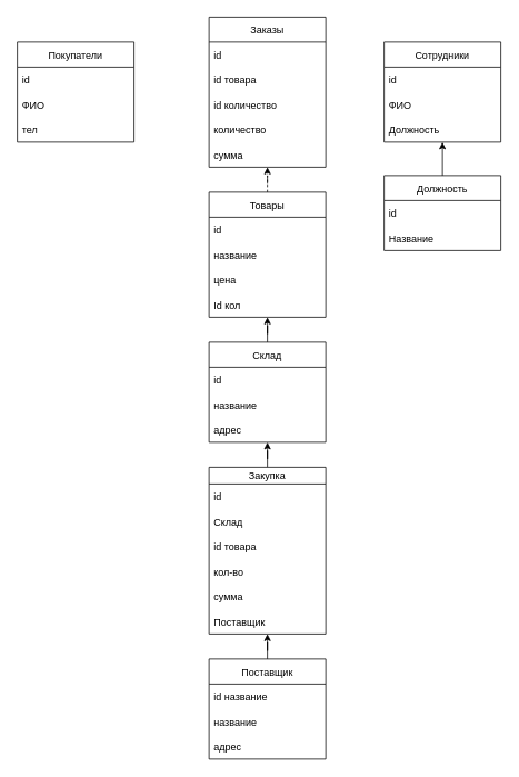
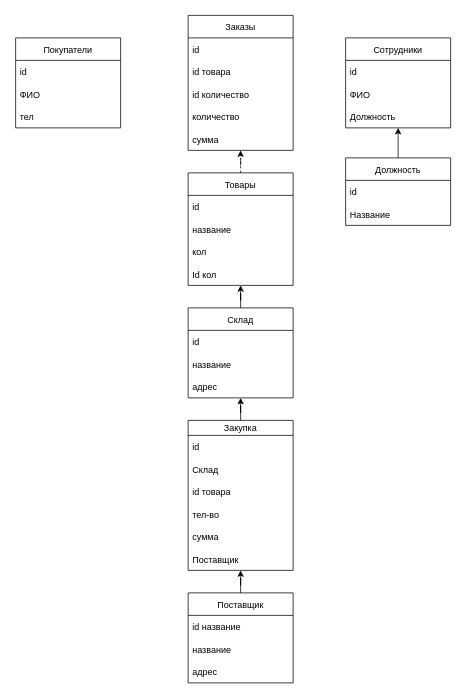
  <mxCell id="0" />
  <mxCell id="1" parent="0" />
  <mxCell id="2" value="Покупатели" style="swimlane;fontStyle=0;childLayout=stackLayout;horizontal=1;startSize=30;horizontalStack=0;resizeParent=1;resizeParentMax=0;resizeLast=0;collapsible=1;marginBottom=0;" vertex="1" parent="1"><mxGeometry x="20" y="50" width="140" height="120" as="geometry" /></mxCell>
  <mxCell id="3" value="id" style="text;strokeColor=none;fillColor=none;align=left;verticalAlign=middle;spacingLeft=4;spacingRight=4;overflow=hidden;points=[[0,0.5],[1,0.5]];portConstraint=eastwest;rotatable=0;" vertex="1" parent="2"><mxGeometry y="30" width="140" height="30" as="geometry" /></mxCell>
  <mxCell id="4" value="ФИО" style="text;strokeColor=none;fillColor=none;align=left;verticalAlign=middle;spacingLeft=4;spacingRight=4;overflow=hidden;points=[[0,0.5],[1,0.5]];portConstraint=eastwest;rotatable=0;" vertex="1" parent="2"><mxGeometry y="60" width="140" height="30" as="geometry" /></mxCell>
  <mxCell id="5" value="тел" style="text;strokeColor=none;fillColor=none;align=left;verticalAlign=middle;spacingLeft=4;spacingRight=4;overflow=hidden;points=[[0,0.5],[1,0.5]];portConstraint=eastwest;rotatable=0;" vertex="1" parent="2"><mxGeometry y="90" width="140" height="30" as="geometry" /></mxCell>
  <mxCell id="6" value="Заказы" style="swimlane;fontStyle=0;childLayout=stackLayout;horizontal=1;startSize=30;horizontalStack=0;resizeParent=1;resizeParentMax=0;resizeLast=0;collapsible=1;marginBottom=0;" vertex="1" parent="1"><mxGeometry x="250" y="20" width="140" height="180" as="geometry" /></mxCell>
  <mxCell id="7" value="id" style="text;strokeColor=none;fillColor=none;align=left;verticalAlign=middle;spacingLeft=4;spacingRight=4;overflow=hidden;points=[[0,0.5],[1,0.5]];portConstraint=eastwest;rotatable=0;" vertex="1" parent="6"><mxGeometry y="30" width="140" height="30" as="geometry" /></mxCell>
  <mxCell id="8" value="id товара" style="text;strokeColor=none;fillColor=none;align=left;verticalAlign=middle;spacingLeft=4;spacingRight=4;overflow=hidden;points=[[0,0.5],[1,0.5]];portConstraint=eastwest;rotatable=0;" vertex="1" parent="6"><mxGeometry y="60" width="140" height="30" as="geometry" /></mxCell>
  <mxCell id="9" value="id количество" style="text;strokeColor=none;fillColor=none;align=left;verticalAlign=middle;spacingLeft=4;spacingRight=4;overflow=hidden;points=[[0,0.5],[1,0.5]];portConstraint=eastwest;rotatable=0;" vertex="1" parent="6"><mxGeometry y="90" width="140" height="30" as="geometry" /></mxCell>
  <mxCell id="10" value="количество" style="text;strokeColor=none;fillColor=none;align=left;verticalAlign=middle;spacingLeft=4;spacingRight=4;overflow=hidden;points=[[0,0.5],[1,0.5]];portConstraint=eastwest;rotatable=0;" vertex="1" parent="6"><mxGeometry y="120" width="140" height="30" as="geometry" /></mxCell>
  <mxCell id="11" value="сумма" style="text;strokeColor=none;fillColor=none;align=left;verticalAlign=middle;spacingLeft=4;spacingRight=4;overflow=hidden;points=[[0,0.5],[1,0.5]];portConstraint=eastwest;rotatable=0;" vertex="1" parent="6"><mxGeometry y="150" width="140" height="30" as="geometry" /></mxCell>
  <mxCell id="12" style="edgeStyle=orthogonalEdgeStyle;rounded=0;orthogonalLoop=1;jettySize=auto;html=1;dashed=1;" edge="1" parent="1" source="13" target="6"><mxGeometry relative="1" as="geometry" /></mxCell>
  <mxCell id="13" value="Товары" style="swimlane;fontStyle=0;childLayout=stackLayout;horizontal=1;startSize=30;horizontalStack=0;resizeParent=1;resizeParentMax=0;resizeLast=0;collapsible=1;marginBottom=0;" vertex="1" parent="1"><mxGeometry x="250" y="230" width="140" height="150" as="geometry" /></mxCell>
  <mxCell id="14" value="id" style="text;strokeColor=none;fillColor=none;align=left;verticalAlign=middle;spacingLeft=4;spacingRight=4;overflow=hidden;points=[[0,0.5],[1,0.5]];portConstraint=eastwest;rotatable=0;" vertex="1" parent="13"><mxGeometry y="30" width="140" height="30" as="geometry" /></mxCell>
  <mxCell id="15" value="название" style="text;strokeColor=none;fillColor=none;align=left;verticalAlign=middle;spacingLeft=4;spacingRight=4;overflow=hidden;points=[[0,0.5],[1,0.5]];portConstraint=eastwest;rotatable=0;" vertex="1" parent="13"><mxGeometry y="60" width="140" height="30" as="geometry" /></mxCell>
- <mxCell id="16" value="цена" style="text;strokeColor=none;fillColor=none;align=left;verticalAlign=middle;spacingLeft=4;spacingRight=4;overflow=hidden;points=[[0,0.5],[1,0.5]];portConstraint=eastwest;rotatable=0;" vertex="1" parent="13"><mxGeometry y="90" width="140" height="30" as="geometry" /></mxCell>
+ <mxCell id="16" value="кол" style="text;strokeColor=none;fillColor=none;align=left;verticalAlign=middle;spacingLeft=4;spacingRight=4;overflow=hidden;points=[[0,0.5],[1,0.5]];portConstraint=eastwest;rotatable=0;" vertex="1" parent="13"><mxGeometry y="90" width="140" height="30" as="geometry" /></mxCell>
  <mxCell id="17" value="Id кол" style="text;strokeColor=none;fillColor=none;align=left;verticalAlign=middle;spacingLeft=4;spacingRight=4;overflow=hidden;points=[[0,0.5],[1,0.5]];portConstraint=eastwest;rotatable=0;" vertex="1" parent="13"><mxGeometry y="120" width="140" height="30" as="geometry" /></mxCell>
  <mxCell id="18" style="edgeStyle=orthogonalEdgeStyle;rounded=0;orthogonalLoop=1;jettySize=auto;html=1;" edge="1" parent="1" source="19" target="13"><mxGeometry relative="1" as="geometry" /></mxCell>
  <mxCell id="19" value="Склад" style="swimlane;fontStyle=0;childLayout=stackLayout;horizontal=1;startSize=30;horizontalStack=0;resizeParent=1;resizeParentMax=0;resizeLast=0;collapsible=1;marginBottom=0;" vertex="1" parent="1"><mxGeometry x="250" y="410" width="140" height="120" as="geometry" /></mxCell>
  <mxCell id="20" value="id" style="text;strokeColor=none;fillColor=none;align=left;verticalAlign=middle;spacingLeft=4;spacingRight=4;overflow=hidden;points=[[0,0.5],[1,0.5]];portConstraint=eastwest;rotatable=0;" vertex="1" parent="19"><mxGeometry y="30" width="140" height="30" as="geometry" /></mxCell>
  <mxCell id="21" value="название" style="text;strokeColor=none;fillColor=none;align=left;verticalAlign=middle;spacingLeft=4;spacingRight=4;overflow=hidden;points=[[0,0.5],[1,0.5]];portConstraint=eastwest;rotatable=0;" vertex="1" parent="19"><mxGeometry y="60" width="140" height="30" as="geometry" /></mxCell>
  <mxCell id="22" value="адрес" style="text;strokeColor=none;fillColor=none;align=left;verticalAlign=middle;spacingLeft=4;spacingRight=4;overflow=hidden;points=[[0,0.5],[1,0.5]];portConstraint=eastwest;rotatable=0;" vertex="1" parent="19"><mxGeometry y="90" width="140" height="30" as="geometry" /></mxCell>
  <mxCell id="23" value="Сотрудники" style="swimlane;fontStyle=0;childLayout=stackLayout;horizontal=1;startSize=30;horizontalStack=0;resizeParent=1;resizeParentMax=0;resizeLast=0;collapsible=1;marginBottom=0;" vertex="1" parent="1"><mxGeometry x="460" y="50" width="140" height="120" as="geometry" /></mxCell>
  <mxCell id="24" value="id" style="text;strokeColor=none;fillColor=none;align=left;verticalAlign=middle;spacingLeft=4;spacingRight=4;overflow=hidden;points=[[0,0.5],[1,0.5]];portConstraint=eastwest;rotatable=0;" vertex="1" parent="23"><mxGeometry y="30" width="140" height="30" as="geometry" /></mxCell>
  <mxCell id="25" value="ФИО" style="text;strokeColor=none;fillColor=none;align=left;verticalAlign=middle;spacingLeft=4;spacingRight=4;overflow=hidden;points=[[0,0.5],[1,0.5]];portConstraint=eastwest;rotatable=0;" vertex="1" parent="23"><mxGeometry y="60" width="140" height="30" as="geometry" /></mxCell>
  <mxCell id="26" value="Должность" style="text;strokeColor=none;fillColor=none;align=left;verticalAlign=middle;spacingLeft=4;spacingRight=4;overflow=hidden;points=[[0,0.5],[1,0.5]];portConstraint=eastwest;rotatable=0;" vertex="1" parent="23"><mxGeometry y="90" width="140" height="30" as="geometry" /></mxCell>
  <mxCell id="27" style="edgeStyle=orthogonalEdgeStyle;rounded=0;orthogonalLoop=1;jettySize=auto;html=1;" edge="1" parent="1" source="28" target="19"><mxGeometry relative="1" as="geometry" /></mxCell>
  <mxCell id="28" value="Закупка" style="swimlane;fontStyle=0;childLayout=stackLayout;horizontal=1;startSize=20;horizontalStack=0;resizeParent=1;resizeParentMax=0;resizeLast=0;collapsible=1;marginBottom=0;" vertex="1" parent="1"><mxGeometry x="250" y="560" width="140" height="200" as="geometry" /></mxCell>
  <mxCell id="29" value="id" style="text;strokeColor=none;fillColor=none;align=left;verticalAlign=middle;spacingLeft=4;spacingRight=4;overflow=hidden;points=[[0,0.5],[1,0.5]];portConstraint=eastwest;rotatable=0;" vertex="1" parent="28"><mxGeometry y="20" width="140" height="30" as="geometry" /></mxCell>
  <mxCell id="30" value="Склад" style="text;strokeColor=none;fillColor=none;align=left;verticalAlign=middle;spacingLeft=4;spacingRight=4;overflow=hidden;points=[[0,0.5],[1,0.5]];portConstraint=eastwest;rotatable=0;" vertex="1" parent="28"><mxGeometry y="50" width="140" height="30" as="geometry" /></mxCell>
  <mxCell id="31" value="id товара" style="text;strokeColor=none;fillColor=none;align=left;verticalAlign=middle;spacingLeft=4;spacingRight=4;overflow=hidden;points=[[0,0.5],[1,0.5]];portConstraint=eastwest;rotatable=0;" vertex="1" parent="28"><mxGeometry y="80" width="140" height="30" as="geometry" /></mxCell>
- <mxCell id="32" value="кол-во" style="text;strokeColor=none;fillColor=none;align=left;verticalAlign=middle;spacingLeft=4;spacingRight=4;overflow=hidden;points=[[0,0.5],[1,0.5]];portConstraint=eastwest;rotatable=0;" vertex="1" parent="28"><mxGeometry y="110" width="140" height="30" as="geometry" /></mxCell>
+ <mxCell id="32" value="тел-во" style="text;strokeColor=none;fillColor=none;align=left;verticalAlign=middle;spacingLeft=4;spacingRight=4;overflow=hidden;points=[[0,0.5],[1,0.5]];portConstraint=eastwest;rotatable=0;" vertex="1" parent="28"><mxGeometry y="110" width="140" height="30" as="geometry" /></mxCell>
  <mxCell id="33" value="сумма" style="text;strokeColor=none;fillColor=none;align=left;verticalAlign=middle;spacingLeft=4;spacingRight=4;overflow=hidden;points=[[0,0.5],[1,0.5]];portConstraint=eastwest;rotatable=0;" vertex="1" parent="28"><mxGeometry y="140" width="140" height="30" as="geometry" /></mxCell>
  <mxCell id="34" value="Поставщик" style="text;strokeColor=none;fillColor=none;align=left;verticalAlign=middle;spacingLeft=4;spacingRight=4;overflow=hidden;points=[[0,0.5],[1,0.5]];portConstraint=eastwest;rotatable=0;" vertex="1" parent="28"><mxGeometry y="170" width="140" height="30" as="geometry" /></mxCell>
  <mxCell id="35" style="edgeStyle=orthogonalEdgeStyle;rounded=0;orthogonalLoop=1;jettySize=auto;html=1;" edge="1" parent="1" source="36" target="28"><mxGeometry relative="1" as="geometry" /></mxCell>
  <mxCell id="36" value="Поставщик" style="swimlane;fontStyle=0;childLayout=stackLayout;horizontal=1;startSize=30;horizontalStack=0;resizeParent=1;resizeParentMax=0;resizeLast=0;collapsible=1;marginBottom=0;" vertex="1" parent="1"><mxGeometry x="250" y="790" width="140" height="120" as="geometry" /></mxCell>
  <mxCell id="37" value="id название" style="text;strokeColor=none;fillColor=none;align=left;verticalAlign=middle;spacingLeft=4;spacingRight=4;overflow=hidden;points=[[0,0.5],[1,0.5]];portConstraint=eastwest;rotatable=0;" vertex="1" parent="36"><mxGeometry y="30" width="140" height="30" as="geometry" /></mxCell>
  <mxCell id="38" value="название" style="text;strokeColor=none;fillColor=none;align=left;verticalAlign=middle;spacingLeft=4;spacingRight=4;overflow=hidden;points=[[0,0.5],[1,0.5]];portConstraint=eastwest;rotatable=0;" vertex="1" parent="36"><mxGeometry y="60" width="140" height="30" as="geometry" /></mxCell>
  <mxCell id="39" value="адрес" style="text;strokeColor=none;fillColor=none;align=left;verticalAlign=middle;spacingLeft=4;spacingRight=4;overflow=hidden;points=[[0,0.5],[1,0.5]];portConstraint=eastwest;rotatable=0;" vertex="1" parent="36"><mxGeometry y="90" width="140" height="30" as="geometry" /></mxCell>
  <mxCell id="40" style="edgeStyle=orthogonalEdgeStyle;rounded=0;orthogonalLoop=1;jettySize=auto;html=1;" edge="1" parent="1" source="41" target="23"><mxGeometry relative="1" as="geometry" /></mxCell>
  <mxCell id="41" value="Должность" style="swimlane;fontStyle=0;childLayout=stackLayout;horizontal=1;startSize=30;horizontalStack=0;resizeParent=1;resizeParentMax=0;resizeLast=0;collapsible=1;marginBottom=0;" vertex="1" parent="1"><mxGeometry x="460" y="210" width="140" height="90" as="geometry" /></mxCell>
  <mxCell id="42" value="id" style="text;strokeColor=none;fillColor=none;align=left;verticalAlign=middle;spacingLeft=4;spacingRight=4;overflow=hidden;points=[[0,0.5],[1,0.5]];portConstraint=eastwest;rotatable=0;" vertex="1" parent="41"><mxGeometry y="30" width="140" height="30" as="geometry" /></mxCell>
  <mxCell id="43" value="Название" style="text;strokeColor=none;fillColor=none;align=left;verticalAlign=middle;spacingLeft=4;spacingRight=4;overflow=hidden;points=[[0,0.5],[1,0.5]];portConstraint=eastwest;rotatable=0;" vertex="1" parent="41"><mxGeometry y="60" width="140" height="30" as="geometry" /></mxCell>
